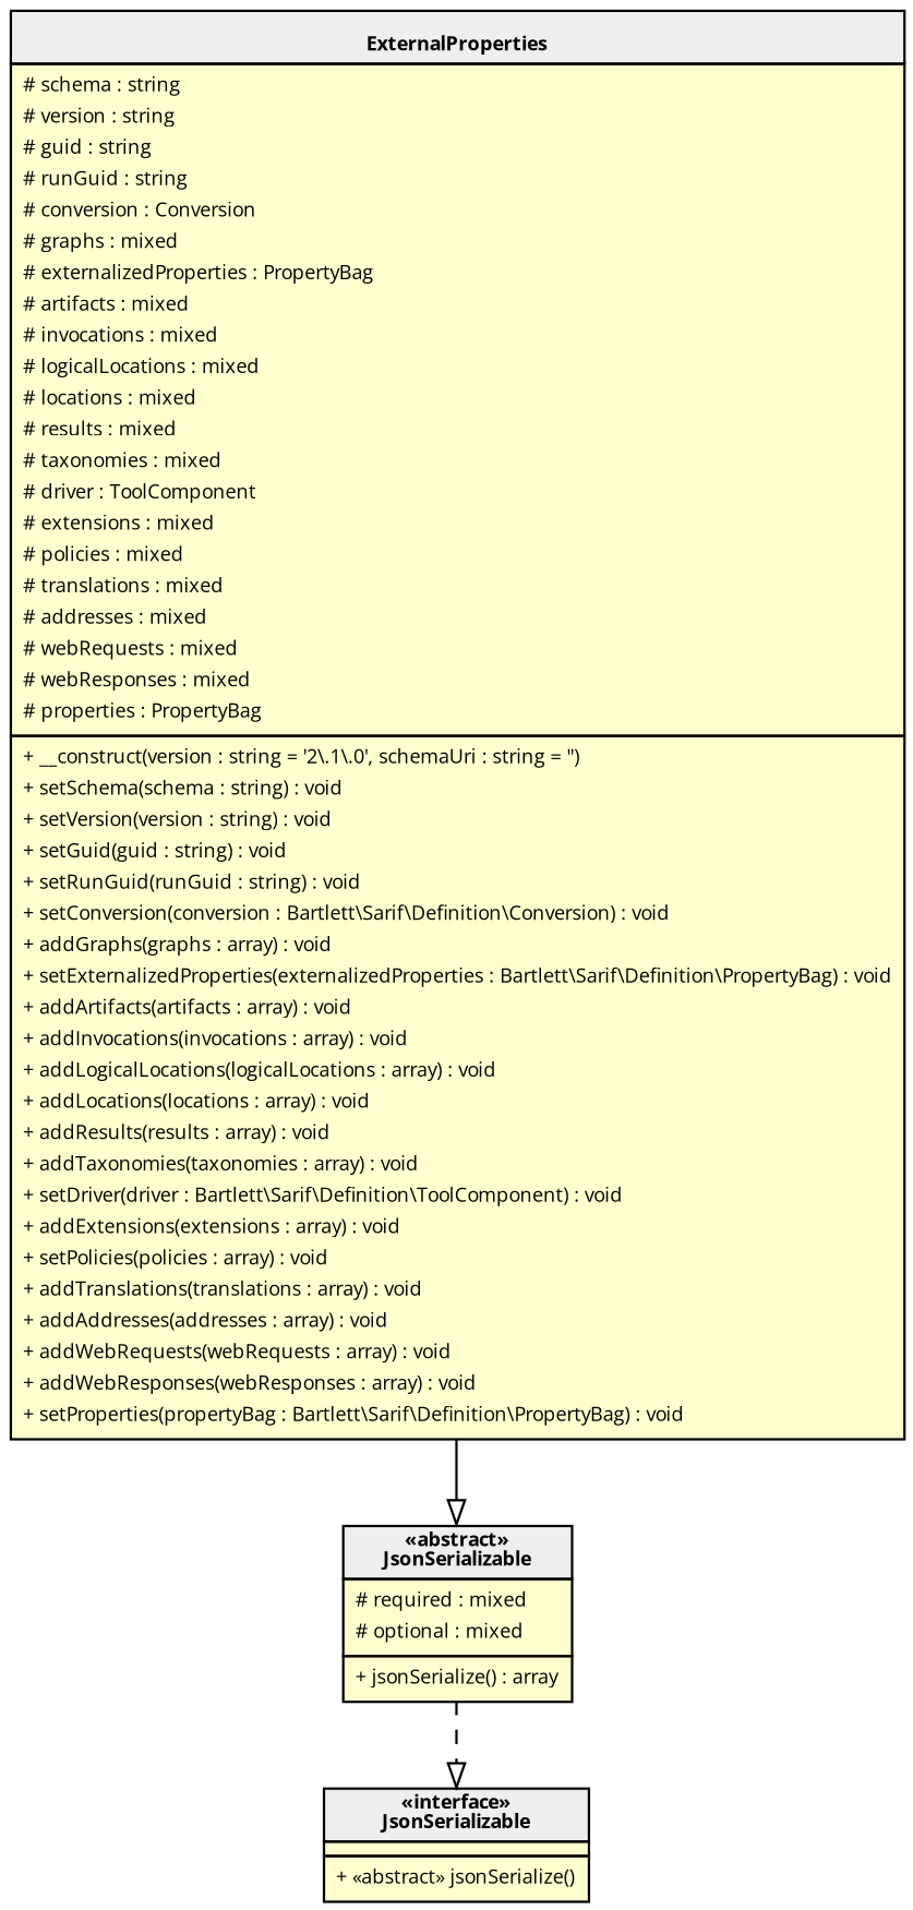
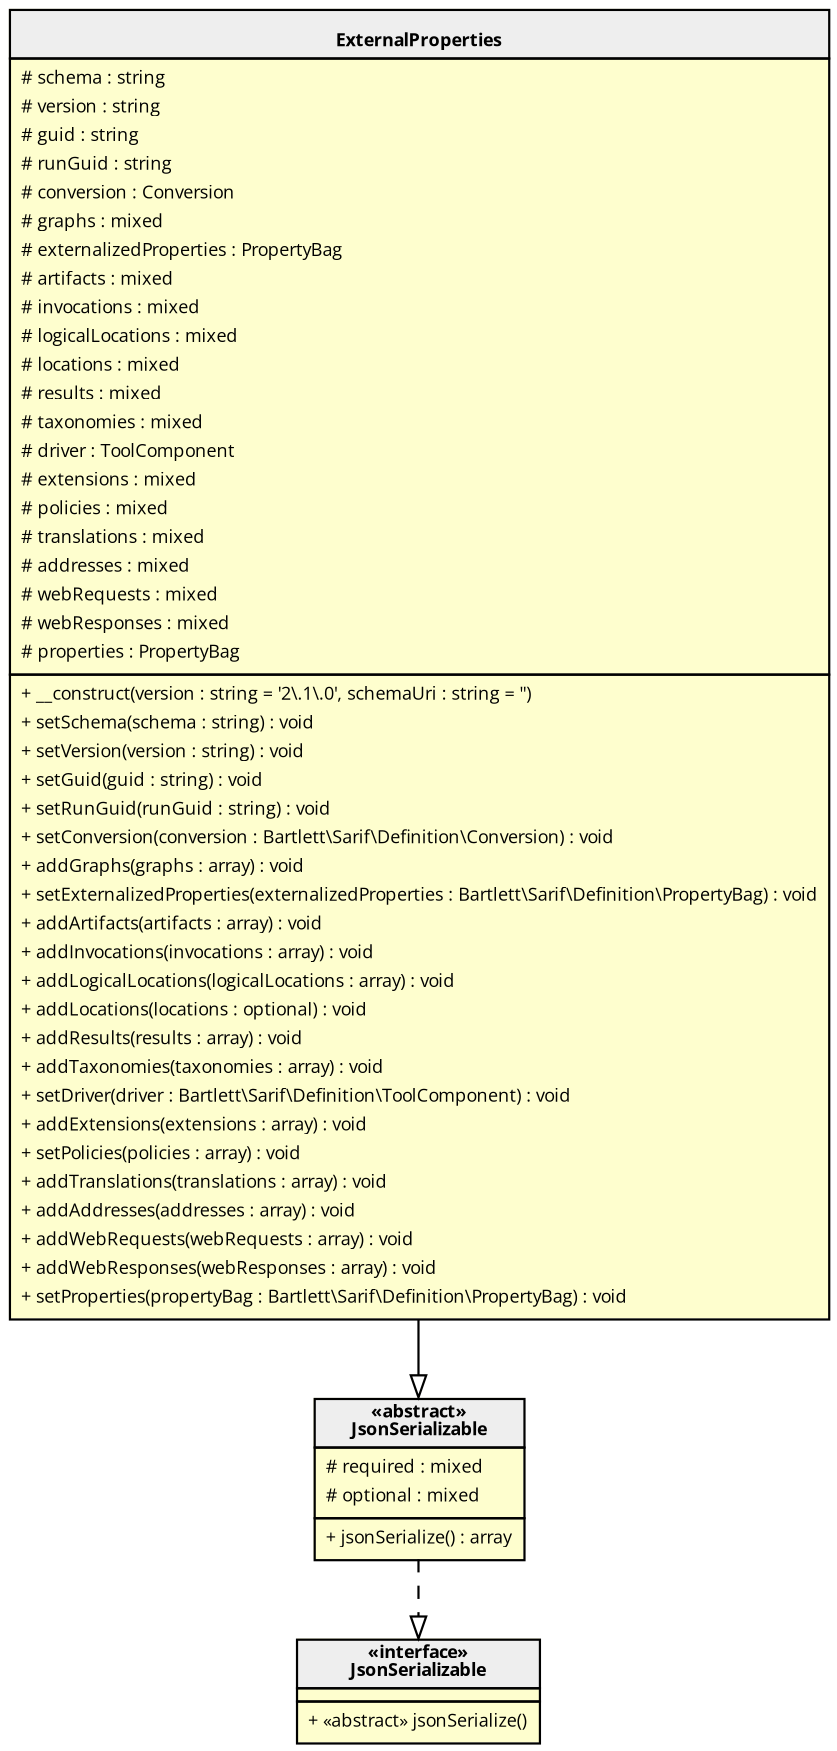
  digraph {
    rankdir=TB
    fontname="Open Sans"
    node [fillcolor="#FEFECE" fontname="Open Sans" fontsize=8 margin=0 shape=none style=filled]
    edge [arrowhead=empty fontname="Open Sans" fontsize=8]
    n1 [label=< <table cellspacing="0" border="0" cellborder="1">     <tr><td bgcolor="#eeeeee"><b>«abstract»<br/>JsonSerializable</b></td></tr>     <tr><td><table border="0" cellspacing="0" cellpadding="2">     <tr><td align="left"># required : mixed</td></tr>     <tr><td align="left"># optional : mixed</td></tr> </table></td></tr>     <tr><td><table border="0" cellspacing="0" cellpadding="2">     <tr><td align="left">+ jsonSerialize() : array</td></tr> </table></td></tr> </table>>]
-   n2 [label=< <table cellspacing="0" border="0" cellborder="1">     <tr><td bgcolor="#eeeeee"><b><br/>ExternalProperties</b></td></tr>     <tr><td><table border="0" cellspacing="0" cellpadding="2">     <tr><td align="left"># schema : string</td></tr>     <tr><td align="left"># version : string</td></tr>     <tr><td align="left"># guid : string</td></tr>     <tr><td align="left"># runGuid : string</td></tr>     <tr><td align="left"># conversion : Conversion</td></tr>     <tr><td align="left"># graphs : mixed</td></tr>     <tr><td align="left"># externalizedProperties : PropertyBag</td></tr>     <tr><td align="left"># artifacts : mixed</td></tr>     <tr><td align="left"># invocations : mixed</td></tr>     <tr><td align="left"># logicalLocations : mixed</td></tr>     <tr><td align="left"># locations : mixed</td></tr>     <tr><td align="left"># results : mixed</td></tr>     <tr><td align="left"># taxonomies : mixed</td></tr>     <tr><td align="left"># driver : ToolComponent</td></tr>     <tr><td align="left"># extensions : mixed</td></tr>     <tr><td align="left"># policies : mixed</td></tr>     <tr><td align="left"># translations : mixed</td></tr>     <tr><td align="left"># addresses : mixed</td></tr>     <tr><td align="left"># webRequests : mixed</td></tr>     <tr><td align="left"># webResponses : mixed</td></tr>     <tr><td align="left"># properties : PropertyBag</td></tr> </table></td></tr>     <tr><td><table border="0" cellspacing="0" cellpadding="2">     <tr><td align="left">+ __construct(version : string = '2\.1\.0', schemaUri : string = '')</td></tr>     <tr><td align="left">+ setSchema(schema : string) : void</td></tr>     <tr><td align="left">+ setVersion(version : string) : void</td></tr>     <tr><td align="left">+ setGuid(guid : string) : void</td></tr>     <tr><td align="left">+ setRunGuid(runGuid : string) : void</td></tr>     <tr><td align="left">+ setConversion(conversion : Bartlett\\Sarif\\Definition\\Conversion) : void</td></tr>     <tr><td align="left">+ addGraphs(graphs : array) : void</td></tr>     <tr><td align="left">+ setExternalizedProperties(externalizedProperties : Bartlett\\Sarif\\Definition\\PropertyBag) : void</td></tr>     <tr><td align="left">+ addArtifacts(artifacts : array) : void</td></tr>     <tr><td align="left">+ addInvocations(invocations : array) : void</td></tr>     <tr><td align="left">+ addLogicalLocations(logicalLocations : array) : void</td></tr>     <tr><td align="left">+ addLocations(locations : array) : void</td></tr>     <tr><td align="left">+ addResults(results : array) : void</td></tr>     <tr><td align="left">+ addTaxonomies(taxonomies : array) : void</td></tr>     <tr><td align="left">+ setDriver(driver : Bartlett\\Sarif\\Definition\\ToolComponent) : void</td></tr>     <tr><td align="left">+ addExtensions(extensions : array) : void</td></tr>     <tr><td align="left">+ setPolicies(policies : array) : void</td></tr>     <tr><td align="left">+ addTranslations(translations : array) : void</td></tr>     <tr><td align="left">+ addAddresses(addresses : array) : void</td></tr>     <tr><td align="left">+ addWebRequests(webRequests : array) : void</td></tr>     <tr><td align="left">+ addWebResponses(webResponses : array) : void</td></tr>     <tr><td align="left">+ setProperties(propertyBag : Bartlett\\Sarif\\Definition\\PropertyBag) : void</td></tr> </table></td></tr> </table>>]
+   n2 [label=< <table cellspacing="0" border="0" cellborder="1">     <tr><td bgcolor="#eeeeee"><b><br/>ExternalProperties</b></td></tr>     <tr><td><table border="0" cellspacing="0" cellpadding="2">     <tr><td align="left"># schema : string</td></tr>     <tr><td align="left"># version : string</td></tr>     <tr><td align="left"># guid : string</td></tr>     <tr><td align="left"># runGuid : string</td></tr>     <tr><td align="left"># conversion : Conversion</td></tr>     <tr><td align="left"># graphs : mixed</td></tr>     <tr><td align="left"># externalizedProperties : PropertyBag</td></tr>     <tr><td align="left"># artifacts : mixed</td></tr>     <tr><td align="left"># invocations : mixed</td></tr>     <tr><td align="left"># logicalLocations : mixed</td></tr>     <tr><td align="left"># locations : mixed</td></tr>     <tr><td align="left"># results : mixed</td></tr>     <tr><td align="left"># taxonomies : mixed</td></tr>     <tr><td align="left"># driver : ToolComponent</td></tr>     <tr><td align="left"># extensions : mixed</td></tr>     <tr><td align="left"># policies : mixed</td></tr>     <tr><td align="left"># translations : mixed</td></tr>     <tr><td align="left"># addresses : mixed</td></tr>     <tr><td align="left"># webRequests : mixed</td></tr>     <tr><td align="left"># webResponses : mixed</td></tr>     <tr><td align="left"># properties : PropertyBag</td></tr> </table></td></tr>     <tr><td><table border="0" cellspacing="0" cellpadding="2">     <tr><td align="left">+ __construct(version : string = '2\.1\.0', schemaUri : string = '')</td></tr>     <tr><td align="left">+ setSchema(schema : string) : void</td></tr>     <tr><td align="left">+ setVersion(version : string) : void</td></tr>     <tr><td align="left">+ setGuid(guid : string) : void</td></tr>     <tr><td align="left">+ setRunGuid(runGuid : string) : void</td></tr>     <tr><td align="left">+ setConversion(conversion : Bartlett\\Sarif\\Definition\\Conversion) : void</td></tr>     <tr><td align="left">+ addGraphs(graphs : array) : void</td></tr>     <tr><td align="left">+ setExternalizedProperties(externalizedProperties : Bartlett\\Sarif\\Definition\\PropertyBag) : void</td></tr>     <tr><td align="left">+ addArtifacts(artifacts : array) : void</td></tr>     <tr><td align="left">+ addInvocations(invocations : array) : void</td></tr>     <tr><td align="left">+ addLogicalLocations(logicalLocations : array) : void</td></tr>     <tr><td align="left">+ addLocations(locations : optional) : void</td></tr>     <tr><td align="left">+ addResults(results : array) : void</td></tr>     <tr><td align="left">+ addTaxonomies(taxonomies : array) : void</td></tr>     <tr><td align="left">+ setDriver(driver : Bartlett\\Sarif\\Definition\\ToolComponent) : void</td></tr>     <tr><td align="left">+ addExtensions(extensions : array) : void</td></tr>     <tr><td align="left">+ setPolicies(policies : array) : void</td></tr>     <tr><td align="left">+ addTranslations(translations : array) : void</td></tr>     <tr><td align="left">+ addAddresses(addresses : array) : void</td></tr>     <tr><td align="left">+ addWebRequests(webRequests : array) : void</td></tr>     <tr><td align="left">+ addWebResponses(webResponses : array) : void</td></tr>     <tr><td align="left">+ setProperties(propertyBag : Bartlett\\Sarif\\Definition\\PropertyBag) : void</td></tr> </table></td></tr> </table>>]
    n3 [label=< <table cellspacing="0" border="0" cellborder="1">     <tr><td bgcolor="#eeeeee"><b>«interface»<br/>JsonSerializable</b></td></tr>     <tr><td></td></tr>     <tr><td><table border="0" cellspacing="0" cellpadding="2">     <tr><td align="left">+ «abstract» jsonSerialize()</td></tr> </table></td></tr> </table>>]
    subgraph sub_1 {
      bgcolor=Bisque
      label="Bartlett\\Sarif\\Internal"
      n1
    }
    subgraph sub_2 {
      bgcolor=BurlyWood
      label="Bartlett\\Sarif\\Definition"
      n2
    }
    subgraph sub_3 {
      label=0
      n3
    }
    n1 -> n3 [style=dashed]
    n2 -> n1 [style=filled]
  }
